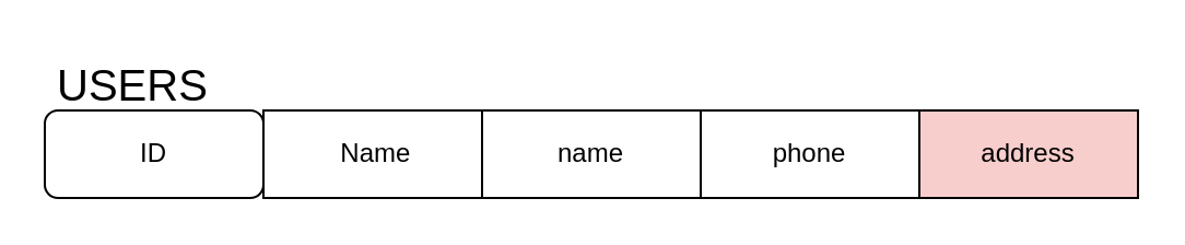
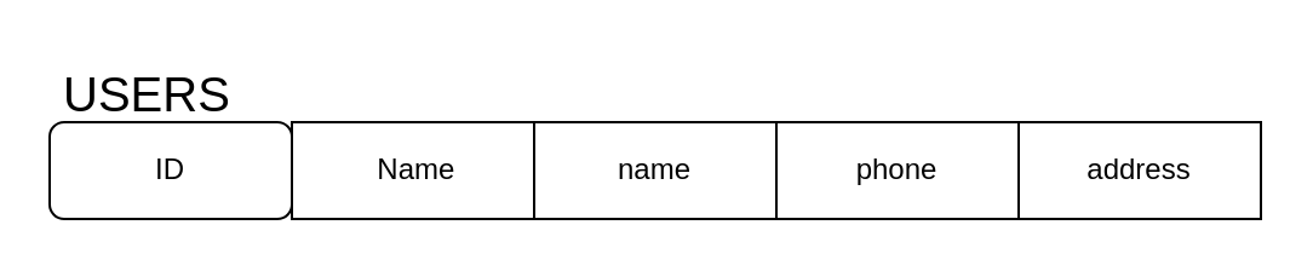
  <mxCell id="0" />
  <mxCell id="1" parent="0" />
  <mxCell id="2" value="&amp;nbsp;Name" style="whiteSpace=wrap;html=1;align=center;" parent="1" vertex="1"><mxGeometry x="120" y="50" width="100" height="40" as="geometry" /></mxCell>
  <mxCell id="3" value="ID" style="whiteSpace=wrap;html=1;align=center;rounded=1;" parent="1" vertex="1"><mxGeometry x="20" y="50" width="100" height="40" as="geometry" /></mxCell>
  <mxCell id="4" value="name" style="whiteSpace=wrap;html=1;align=center;" parent="1" vertex="1"><mxGeometry x="220" y="50" width="100" height="40" as="geometry" /></mxCell>
  <mxCell id="5" value="USERS" style="text;strokeColor=none;fillColor=none;spacingLeft=4;spacingRight=4;overflow=hidden;rotatable=0;points=[[0,0.5],[1,0.5]];portConstraint=eastwest;fontSize=20;whiteSpace=wrap;html=1;" parent="1" vertex="1"><mxGeometry x="20" y="20" width="80" height="30" as="geometry" /></mxCell>
  <mxCell id="6" value="phone" style="whiteSpace=wrap;html=1;align=center;" vertex="1" parent="1"><mxGeometry x="320" y="50" width="100" height="40" as="geometry" /></mxCell>
- <mxCell id="7" value="address" style="whiteSpace=wrap;html=1;align=center;fillColor=#f8cecc;" vertex="1" parent="1"><mxGeometry x="420" y="50" width="100" height="40" as="geometry" /></mxCell>
+ <mxCell id="7" value="address" style="whiteSpace=wrap;html=1;align=center;" vertex="1" parent="1"><mxGeometry x="420" y="50" width="100" height="40" as="geometry" /></mxCell>
